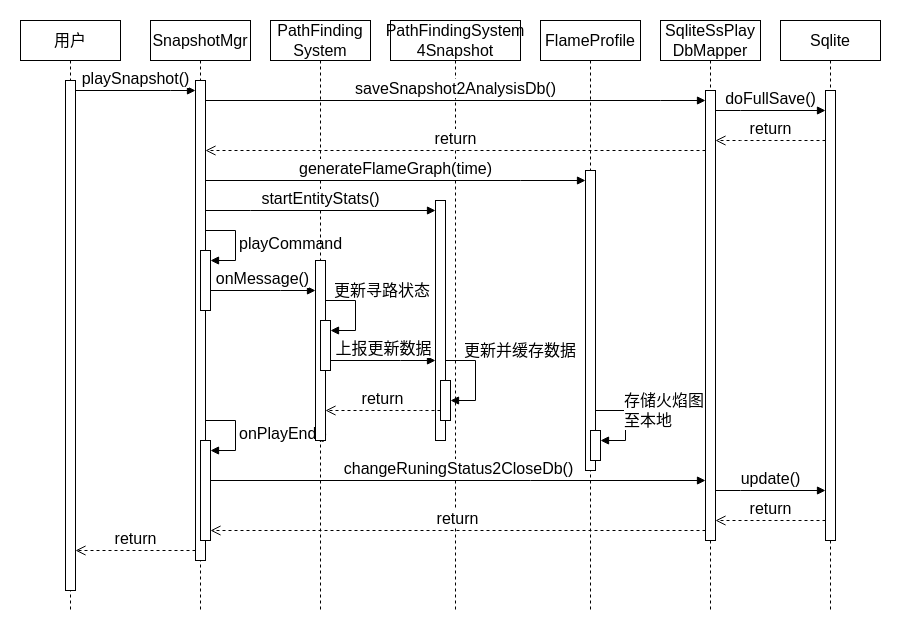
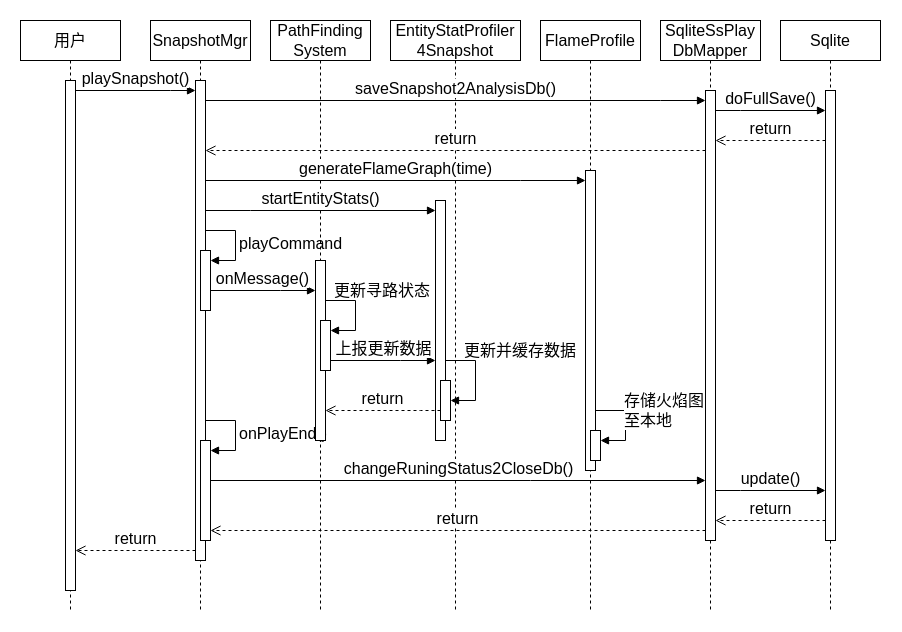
  <mxCell id="0" />
  <mxCell id="1" parent="0" />
  <mxCell id="2" value="用户" style="shape=umlLifeline;perimeter=lifelinePerimeter;whiteSpace=wrap;html=1;container=0;dropTarget=0;collapsible=0;recursiveResize=0;outlineConnect=0;portConstraint=eastwest;newEdgeStyle={&quot;edgeStyle&quot;:&quot;elbowEdgeStyle&quot;,&quot;elbow&quot;:&quot;vertical&quot;,&quot;curved&quot;:0,&quot;rounded&quot;:0};fontSize=16;" parent="1" vertex="1"><mxGeometry x="20" y="20" width="100" height="590" as="geometry" /></mxCell>
  <mxCell id="3" value="" style="html=1;points=[];perimeter=orthogonalPerimeter;outlineConnect=0;targetShapes=umlLifeline;portConstraint=eastwest;newEdgeStyle={&quot;edgeStyle&quot;:&quot;elbowEdgeStyle&quot;,&quot;elbow&quot;:&quot;vertical&quot;,&quot;curved&quot;:0,&quot;rounded&quot;:0};fontSize=16;" parent="2" vertex="1"><mxGeometry x="45" y="60" width="10" height="510" as="geometry" /></mxCell>
  <mxCell id="4" value="SnapshotMgr" style="shape=umlLifeline;perimeter=lifelinePerimeter;whiteSpace=wrap;html=1;container=0;dropTarget=0;collapsible=0;recursiveResize=0;outlineConnect=0;portConstraint=eastwest;newEdgeStyle={&quot;edgeStyle&quot;:&quot;elbowEdgeStyle&quot;,&quot;elbow&quot;:&quot;vertical&quot;,&quot;curved&quot;:0,&quot;rounded&quot;:0};fontSize=16;" parent="1" vertex="1"><mxGeometry x="150" y="20" width="100" height="590" as="geometry" /></mxCell>
  <mxCell id="5" value="" style="html=1;points=[];perimeter=orthogonalPerimeter;outlineConnect=0;targetShapes=umlLifeline;portConstraint=eastwest;newEdgeStyle={&quot;edgeStyle&quot;:&quot;elbowEdgeStyle&quot;,&quot;elbow&quot;:&quot;vertical&quot;,&quot;curved&quot;:0,&quot;rounded&quot;:0};fontSize=16;" parent="4" vertex="1"><mxGeometry x="45" y="60" width="10" height="480" as="geometry" /></mxCell>
  <mxCell id="6" value="" style="html=1;points=[];perimeter=orthogonalPerimeter;outlineConnect=0;targetShapes=umlLifeline;portConstraint=eastwest;newEdgeStyle={&quot;edgeStyle&quot;:&quot;elbowEdgeStyle&quot;,&quot;elbow&quot;:&quot;vertical&quot;,&quot;curved&quot;:0,&quot;rounded&quot;:0};fontSize=16;" parent="4" vertex="1"><mxGeometry x="50" y="230" width="10" height="60" as="geometry" /></mxCell>
  <mxCell id="7" value="playCommand" style="html=1;align=left;spacingLeft=2;endArrow=block;rounded=0;edgeStyle=orthogonalEdgeStyle;curved=0;rounded=0;fontSize=16;" parent="4" target="6" edge="1"><mxGeometry relative="1" as="geometry"><mxPoint x="55" y="210" as="sourcePoint" /><Array as="points"><mxPoint x="85" y="240" /></Array></mxGeometry></mxCell>
  <mxCell id="8" value="onPlayEnd()" style="html=1;align=left;spacingLeft=2;endArrow=block;rounded=0;edgeStyle=orthogonalEdgeStyle;curved=0;rounded=0;fontSize=16;" parent="4" edge="1"><mxGeometry relative="1" as="geometry"><mxPoint x="55" y="400" as="sourcePoint" /><Array as="points"><mxPoint x="85" y="430" /></Array><mxPoint x="60" y="430.034" as="targetPoint" /></mxGeometry></mxCell>
- <mxCell id="9" value="PathFindingSystem&lt;br style=&quot;font-size: 16px;&quot;&gt;4Snapshot" style="shape=umlLifeline;perimeter=lifelinePerimeter;whiteSpace=wrap;html=1;container=0;dropTarget=0;collapsible=0;recursiveResize=0;outlineConnect=0;portConstraint=eastwest;newEdgeStyle={&quot;edgeStyle&quot;:&quot;elbowEdgeStyle&quot;,&quot;elbow&quot;:&quot;vertical&quot;,&quot;curved&quot;:0,&quot;rounded&quot;:0};fontSize=16;" parent="1" vertex="1"><mxGeometry x="390" y="20" width="130" height="590" as="geometry" /></mxCell>
+ <mxCell id="9" value="EntityStatProfiler&lt;br style=&quot;font-size: 16px;&quot;&gt;4Snapshot" style="shape=umlLifeline;perimeter=lifelinePerimeter;whiteSpace=wrap;html=1;container=0;dropTarget=0;collapsible=0;recursiveResize=0;outlineConnect=0;portConstraint=eastwest;newEdgeStyle={&quot;edgeStyle&quot;:&quot;elbowEdgeStyle&quot;,&quot;elbow&quot;:&quot;vertical&quot;,&quot;curved&quot;:0,&quot;rounded&quot;:0};fontSize=16;" parent="1" vertex="1"><mxGeometry x="390" y="20" width="130" height="590" as="geometry" /></mxCell>
  <mxCell id="10" value="" style="html=1;points=[];perimeter=orthogonalPerimeter;outlineConnect=0;targetShapes=umlLifeline;portConstraint=eastwest;newEdgeStyle={&quot;edgeStyle&quot;:&quot;elbowEdgeStyle&quot;,&quot;elbow&quot;:&quot;vertical&quot;,&quot;curved&quot;:0,&quot;rounded&quot;:0};fontSize=16;" parent="9" vertex="1"><mxGeometry x="45" y="180" width="10" height="240" as="geometry" /></mxCell>
  <mxCell id="11" value="" style="html=1;points=[];perimeter=orthogonalPerimeter;outlineConnect=0;targetShapes=umlLifeline;portConstraint=eastwest;newEdgeStyle={&quot;edgeStyle&quot;:&quot;elbowEdgeStyle&quot;,&quot;elbow&quot;:&quot;vertical&quot;,&quot;curved&quot;:0,&quot;rounded&quot;:0};fontSize=16;" parent="9" vertex="1"><mxGeometry x="50" y="360" width="10" height="40" as="geometry" /></mxCell>
  <mxCell id="12" value="更新并缓存数据" style="html=1;align=left;spacingLeft=2;endArrow=block;rounded=0;edgeStyle=orthogonalEdgeStyle;curved=0;rounded=0;fontSize=16;" parent="9" target="11" edge="1"><mxGeometry x="-0.684" y="10" relative="1" as="geometry"><mxPoint x="55" y="340" as="sourcePoint" /><Array as="points"><mxPoint x="85" y="340" /><mxPoint x="85" y="380" /></Array><mxPoint as="offset" /></mxGeometry></mxCell>
  <mxCell id="13" value="PathFinding&lt;br style=&quot;font-size: 16px;&quot;&gt;System" style="shape=umlLifeline;perimeter=lifelinePerimeter;whiteSpace=wrap;html=1;container=0;dropTarget=0;collapsible=0;recursiveResize=0;outlineConnect=0;portConstraint=eastwest;newEdgeStyle={&quot;edgeStyle&quot;:&quot;elbowEdgeStyle&quot;,&quot;elbow&quot;:&quot;vertical&quot;,&quot;curved&quot;:0,&quot;rounded&quot;:0};fontSize=16;" parent="1" vertex="1"><mxGeometry x="270" y="20" width="100" height="590" as="geometry" /></mxCell>
  <mxCell id="14" value="" style="html=1;points=[];perimeter=orthogonalPerimeter;outlineConnect=0;targetShapes=umlLifeline;portConstraint=eastwest;newEdgeStyle={&quot;edgeStyle&quot;:&quot;elbowEdgeStyle&quot;,&quot;elbow&quot;:&quot;vertical&quot;,&quot;curved&quot;:0,&quot;rounded&quot;:0};fontSize=16;" parent="13" vertex="1"><mxGeometry x="45" y="240" width="10" height="180" as="geometry" /></mxCell>
  <mxCell id="15" value="" style="html=1;points=[];perimeter=orthogonalPerimeter;outlineConnect=0;targetShapes=umlLifeline;portConstraint=eastwest;newEdgeStyle={&quot;edgeStyle&quot;:&quot;elbowEdgeStyle&quot;,&quot;elbow&quot;:&quot;vertical&quot;,&quot;curved&quot;:0,&quot;rounded&quot;:0};fontSize=16;" parent="13" vertex="1"><mxGeometry x="50" y="300" width="10" height="50" as="geometry" /></mxCell>
  <mxCell id="16" value="更新寻路状态" style="html=1;align=left;spacingLeft=2;endArrow=block;rounded=0;edgeStyle=orthogonalEdgeStyle;curved=0;rounded=0;fontSize=16;" parent="13" target="15" edge="1"><mxGeometry x="-0.882" y="10" relative="1" as="geometry"><mxPoint x="55" y="280" as="sourcePoint" /><Array as="points"><mxPoint x="85" y="310" /></Array><mxPoint as="offset" /></mxGeometry></mxCell>
  <mxCell id="17" value="SqliteSsPlay&lt;br style=&quot;font-size: 16px;&quot;&gt;DbMapper" style="shape=umlLifeline;perimeter=lifelinePerimeter;whiteSpace=wrap;html=1;container=0;dropTarget=0;collapsible=0;recursiveResize=0;outlineConnect=0;portConstraint=eastwest;newEdgeStyle={&quot;edgeStyle&quot;:&quot;elbowEdgeStyle&quot;,&quot;elbow&quot;:&quot;vertical&quot;,&quot;curved&quot;:0,&quot;rounded&quot;:0};fontSize=16;" parent="1" vertex="1"><mxGeometry x="660" y="20" width="100" height="590" as="geometry" /></mxCell>
  <mxCell id="18" value="" style="html=1;points=[];perimeter=orthogonalPerimeter;outlineConnect=0;targetShapes=umlLifeline;portConstraint=eastwest;newEdgeStyle={&quot;edgeStyle&quot;:&quot;elbowEdgeStyle&quot;,&quot;elbow&quot;:&quot;vertical&quot;,&quot;curved&quot;:0,&quot;rounded&quot;:0};fontSize=16;" parent="17" vertex="1"><mxGeometry x="45" y="70" width="10" height="450" as="geometry" /></mxCell>
  <mxCell id="19" value="Sqlite" style="shape=umlLifeline;perimeter=lifelinePerimeter;whiteSpace=wrap;html=1;container=0;dropTarget=0;collapsible=0;recursiveResize=0;outlineConnect=0;portConstraint=eastwest;newEdgeStyle={&quot;edgeStyle&quot;:&quot;elbowEdgeStyle&quot;,&quot;elbow&quot;:&quot;vertical&quot;,&quot;curved&quot;:0,&quot;rounded&quot;:0};fontSize=16;" parent="1" vertex="1"><mxGeometry x="780" y="20" width="100" height="590" as="geometry" /></mxCell>
  <mxCell id="20" value="" style="html=1;points=[];perimeter=orthogonalPerimeter;outlineConnect=0;targetShapes=umlLifeline;portConstraint=eastwest;newEdgeStyle={&quot;edgeStyle&quot;:&quot;elbowEdgeStyle&quot;,&quot;elbow&quot;:&quot;vertical&quot;,&quot;curved&quot;:0,&quot;rounded&quot;:0};fontSize=16;" parent="19" vertex="1"><mxGeometry x="45" y="70" width="10" height="450" as="geometry" /></mxCell>
  <mxCell id="21" value="playSnapshot()" style="html=1;verticalAlign=bottom;endArrow=block;edgeStyle=elbowEdgeStyle;elbow=vertical;curved=0;rounded=0;fontSize=16;" parent="1" source="3" target="5" edge="1"><mxGeometry width="80" relative="1" as="geometry"><mxPoint x="100" y="90" as="sourcePoint" /><mxPoint x="180" y="90" as="targetPoint" /><Array as="points"><mxPoint x="170" y="90" /></Array></mxGeometry></mxCell>
  <mxCell id="22" value="saveSnapshot2AnalysisDb()" style="html=1;verticalAlign=bottom;endArrow=block;edgeStyle=elbowEdgeStyle;elbow=vertical;curved=0;rounded=0;fontSize=16;" parent="1" source="5" target="18" edge="1"><mxGeometry width="80" relative="1" as="geometry"><mxPoint x="290" y="110" as="sourcePoint" /><mxPoint x="370" y="110" as="targetPoint" /><Array as="points"><mxPoint x="660" y="100" /><mxPoint x="340" y="110" /><mxPoint x="380" y="130" /></Array></mxGeometry></mxCell>
  <mxCell id="23" value="doFullSave()" style="html=1;verticalAlign=bottom;endArrow=block;edgeStyle=elbowEdgeStyle;elbow=vertical;curved=0;rounded=0;fontSize=16;" parent="1" source="18" target="20" edge="1"><mxGeometry width="80" relative="1" as="geometry"><mxPoint x="730" y="130" as="sourcePoint" /><mxPoint x="810" y="130" as="targetPoint" /><Array as="points"><mxPoint x="740" y="110" /><mxPoint x="760" y="120" /><mxPoint x="800" y="130" /></Array></mxGeometry></mxCell>
  <mxCell id="24" value="return" style="html=1;verticalAlign=bottom;endArrow=open;dashed=1;endSize=8;edgeStyle=elbowEdgeStyle;elbow=vertical;curved=0;rounded=0;fontSize=16;" parent="1" source="20" target="18" edge="1"><mxGeometry relative="1" as="geometry"><mxPoint x="810" y="140" as="sourcePoint" /><mxPoint x="730" y="140" as="targetPoint" /><Array as="points"><mxPoint x="740" y="140" /><mxPoint x="800" y="150" /><mxPoint x="790" y="140" /><mxPoint x="810" y="160" /></Array></mxGeometry></mxCell>
  <mxCell id="25" value="return" style="html=1;verticalAlign=bottom;endArrow=open;dashed=1;endSize=8;edgeStyle=elbowEdgeStyle;elbow=vertical;curved=0;rounded=0;fontSize=16;" parent="1" source="18" target="5" edge="1"><mxGeometry relative="1" as="geometry"><mxPoint x="360" y="130" as="sourcePoint" /><mxPoint x="280" y="130" as="targetPoint" /><Array as="points"><mxPoint x="350" y="150" /></Array></mxGeometry></mxCell>
  <mxCell id="26" value="FlameProfile" style="shape=umlLifeline;perimeter=lifelinePerimeter;whiteSpace=wrap;html=1;container=0;dropTarget=0;collapsible=0;recursiveResize=0;outlineConnect=0;portConstraint=eastwest;newEdgeStyle={&quot;edgeStyle&quot;:&quot;elbowEdgeStyle&quot;,&quot;elbow&quot;:&quot;vertical&quot;,&quot;curved&quot;:0,&quot;rounded&quot;:0};fontSize=16;" parent="1" vertex="1"><mxGeometry x="540" y="20" width="100" height="590" as="geometry" /></mxCell>
  <mxCell id="27" value="" style="html=1;points=[];perimeter=orthogonalPerimeter;outlineConnect=0;targetShapes=umlLifeline;portConstraint=eastwest;newEdgeStyle={&quot;edgeStyle&quot;:&quot;elbowEdgeStyle&quot;,&quot;elbow&quot;:&quot;vertical&quot;,&quot;curved&quot;:0,&quot;rounded&quot;:0};fontSize=16;" parent="26" vertex="1"><mxGeometry x="45" y="150" width="10" height="300" as="geometry" /></mxCell>
  <mxCell id="28" value="" style="html=1;points=[];perimeter=orthogonalPerimeter;outlineConnect=0;targetShapes=umlLifeline;portConstraint=eastwest;newEdgeStyle={&quot;edgeStyle&quot;:&quot;elbowEdgeStyle&quot;,&quot;elbow&quot;:&quot;vertical&quot;,&quot;curved&quot;:0,&quot;rounded&quot;:0};fontSize=16;" parent="26" vertex="1"><mxGeometry x="50" y="410" width="10" height="30" as="geometry" /></mxCell>
  <mxCell id="29" value="存储火焰图&lt;br&gt;至本地" style="html=1;align=left;spacingLeft=2;endArrow=block;rounded=0;edgeStyle=orthogonalEdgeStyle;curved=0;rounded=0;fontSize=16;" parent="26" target="28" edge="1"><mxGeometry x="-0.412" relative="1" as="geometry"><mxPoint x="55" y="390" as="sourcePoint" /><Array as="points"><mxPoint x="85" y="420" /></Array><mxPoint as="offset" /></mxGeometry></mxCell>
  <mxCell id="30" value="generateFlameGraph(time)" style="html=1;verticalAlign=bottom;endArrow=block;edgeStyle=elbowEdgeStyle;elbow=vertical;curved=0;rounded=0;fontSize=16;" parent="1" source="5" target="27" edge="1"><mxGeometry x="0.001" width="80" relative="1" as="geometry"><mxPoint x="290" y="190" as="sourcePoint" /><mxPoint x="370" y="190" as="targetPoint" /><Array as="points"><mxPoint x="520" y="180" /></Array><mxPoint as="offset" /></mxGeometry></mxCell>
  <mxCell id="31" value="startEntityStats()" style="html=1;verticalAlign=bottom;endArrow=block;edgeStyle=elbowEdgeStyle;elbow=vertical;curved=0;rounded=0;fontSize=16;" parent="1" edge="1"><mxGeometry width="80" relative="1" as="geometry"><mxPoint x="205" y="210" as="sourcePoint" /><mxPoint x="435" y="210" as="targetPoint" /><Array as="points"><mxPoint x="250" y="210" /><mxPoint x="240" y="240" /></Array></mxGeometry></mxCell>
  <mxCell id="32" value="onMessage()" style="html=1;verticalAlign=bottom;endArrow=block;edgeStyle=elbowEdgeStyle;elbow=vertical;curved=0;rounded=0;fontSize=16;" parent="1" source="6" target="14" edge="1"><mxGeometry x="-0.001" width="80" relative="1" as="geometry"><mxPoint x="250" y="300" as="sourcePoint" /><mxPoint x="330" y="300" as="targetPoint" /><Array as="points"><mxPoint x="280" y="290" /><mxPoint x="290" y="280" /><mxPoint x="250" y="320" /></Array><mxPoint as="offset" /></mxGeometry></mxCell>
  <mxCell id="33" value="上报更新数据" style="html=1;verticalAlign=bottom;endArrow=block;edgeStyle=elbowEdgeStyle;elbow=vertical;curved=0;rounded=0;fontSize=16;" parent="1" source="15" edge="1" target="10"><mxGeometry width="80" relative="1" as="geometry"><mxPoint x="340" y="350" as="sourcePoint" /><mxPoint x="435" y="350" as="targetPoint" /><Array as="points"><mxPoint x="400" y="360" /><mxPoint x="370" y="350" /><mxPoint x="350" y="360" /></Array></mxGeometry></mxCell>
  <mxCell id="34" value="return" style="html=1;verticalAlign=bottom;endArrow=open;dashed=1;endSize=8;edgeStyle=elbowEdgeStyle;elbow=vertical;curved=0;rounded=0;fontSize=16;" parent="1" source="11" target="14" edge="1"><mxGeometry relative="1" as="geometry"><mxPoint x="430" y="430" as="sourcePoint" /><mxPoint x="350" y="430" as="targetPoint" /><Array as="points"><mxPoint x="420" y="410" /><mxPoint x="410" y="400" /></Array></mxGeometry></mxCell>
  <mxCell id="35" value="changeRuningStatus2CloseDb()" style="html=1;verticalAlign=bottom;endArrow=block;edgeStyle=elbowEdgeStyle;elbow=vertical;curved=0;rounded=0;startArrow=none;fontSize=16;" parent="1" source="39" target="18" edge="1"><mxGeometry width="80" relative="1" as="geometry"><mxPoint x="210" y="475" as="sourcePoint" /><mxPoint x="675" y="475" as="targetPoint" /><Array as="points"><mxPoint x="530" y="480" /><mxPoint x="350" y="470" /><mxPoint x="490" y="475" /></Array></mxGeometry></mxCell>
  <mxCell id="36" value="update()" style="html=1;verticalAlign=bottom;endArrow=block;edgeStyle=elbowEdgeStyle;elbow=vertical;curved=0;rounded=0;fontSize=16;" parent="1" edge="1"><mxGeometry width="80" relative="1" as="geometry"><mxPoint x="715" y="490" as="sourcePoint" /><mxPoint x="825" y="490" as="targetPoint" /><Array as="points"><mxPoint x="740" y="490" /><mxPoint x="780" y="500" /></Array></mxGeometry></mxCell>
  <mxCell id="37" value="return" style="html=1;verticalAlign=bottom;endArrow=open;dashed=1;endSize=8;edgeStyle=elbowEdgeStyle;elbow=vertical;curved=0;rounded=0;fontSize=16;" parent="1" edge="1"><mxGeometry relative="1" as="geometry"><mxPoint x="825" y="520" as="sourcePoint" /><mxPoint x="715" y="520" as="targetPoint" /><Array as="points"><mxPoint x="790" y="520" /></Array></mxGeometry></mxCell>
  <mxCell id="38" value="" style="html=1;verticalAlign=bottom;endArrow=none;edgeStyle=elbowEdgeStyle;elbow=vertical;curved=0;rounded=0;fontSize=16;" parent="1" target="39" edge="1"><mxGeometry width="80" relative="1" as="geometry"><mxPoint x="210" y="475" as="sourcePoint" /><mxPoint x="675" y="475" as="targetPoint" /><Array as="points" /></mxGeometry></mxCell>
  <mxCell id="39" value="" style="html=1;points=[];perimeter=orthogonalPerimeter;outlineConnect=0;targetShapes=umlLifeline;portConstraint=eastwest;newEdgeStyle={&quot;edgeStyle&quot;:&quot;elbowEdgeStyle&quot;,&quot;elbow&quot;:&quot;vertical&quot;,&quot;curved&quot;:0,&quot;rounded&quot;:0};fontSize=16;" parent="1" vertex="1"><mxGeometry x="200" y="440" width="10" height="100" as="geometry" /></mxCell>
  <mxCell id="40" value="return" style="html=1;verticalAlign=bottom;endArrow=open;dashed=1;endSize=8;edgeStyle=elbowEdgeStyle;elbow=vertical;curved=0;rounded=0;fontSize=16;" parent="1" source="18" target="39" edge="1"><mxGeometry relative="1" as="geometry"><mxPoint x="550" y="530.03" as="sourcePoint" /><mxPoint x="470" y="530.03" as="targetPoint" /><Array as="points"><mxPoint x="670" y="530" /><mxPoint x="510" y="520" /><mxPoint x="210" y="530" /></Array></mxGeometry></mxCell>
  <mxCell id="41" value="return" style="html=1;verticalAlign=bottom;endArrow=open;dashed=1;endSize=8;edgeStyle=elbowEdgeStyle;elbow=vertical;curved=0;rounded=0;fontSize=16;" parent="1" source="5" target="3" edge="1"><mxGeometry relative="1" as="geometry"><mxPoint x="180" y="550" as="sourcePoint" /><mxPoint x="100" y="550" as="targetPoint" /><Array as="points"><mxPoint x="180" y="550" /></Array></mxGeometry></mxCell>
